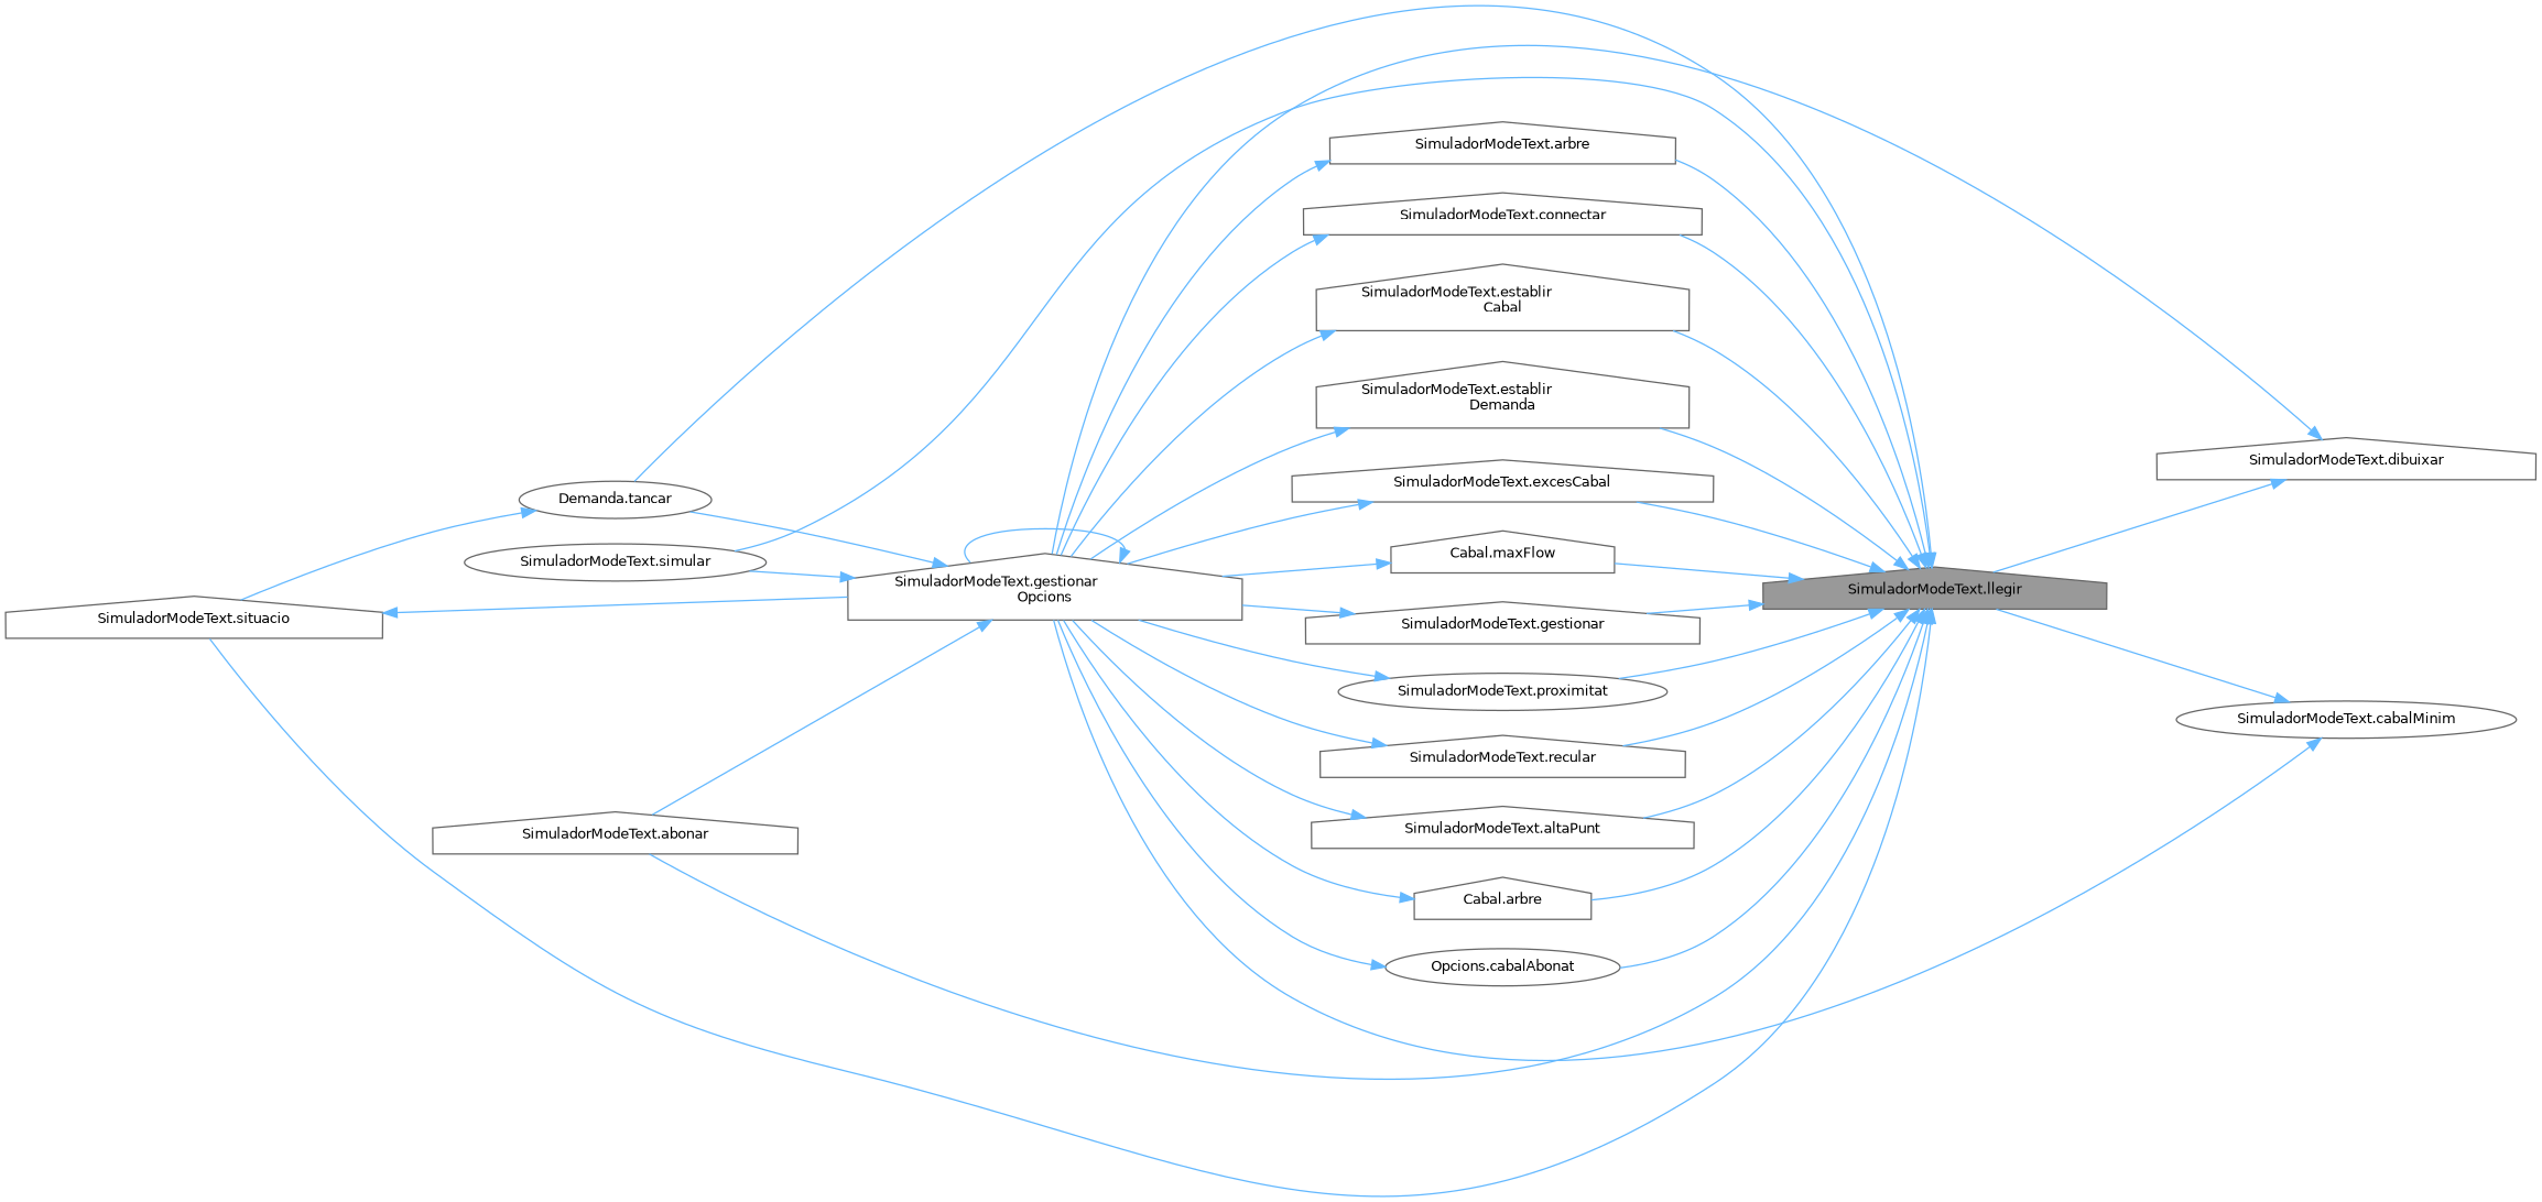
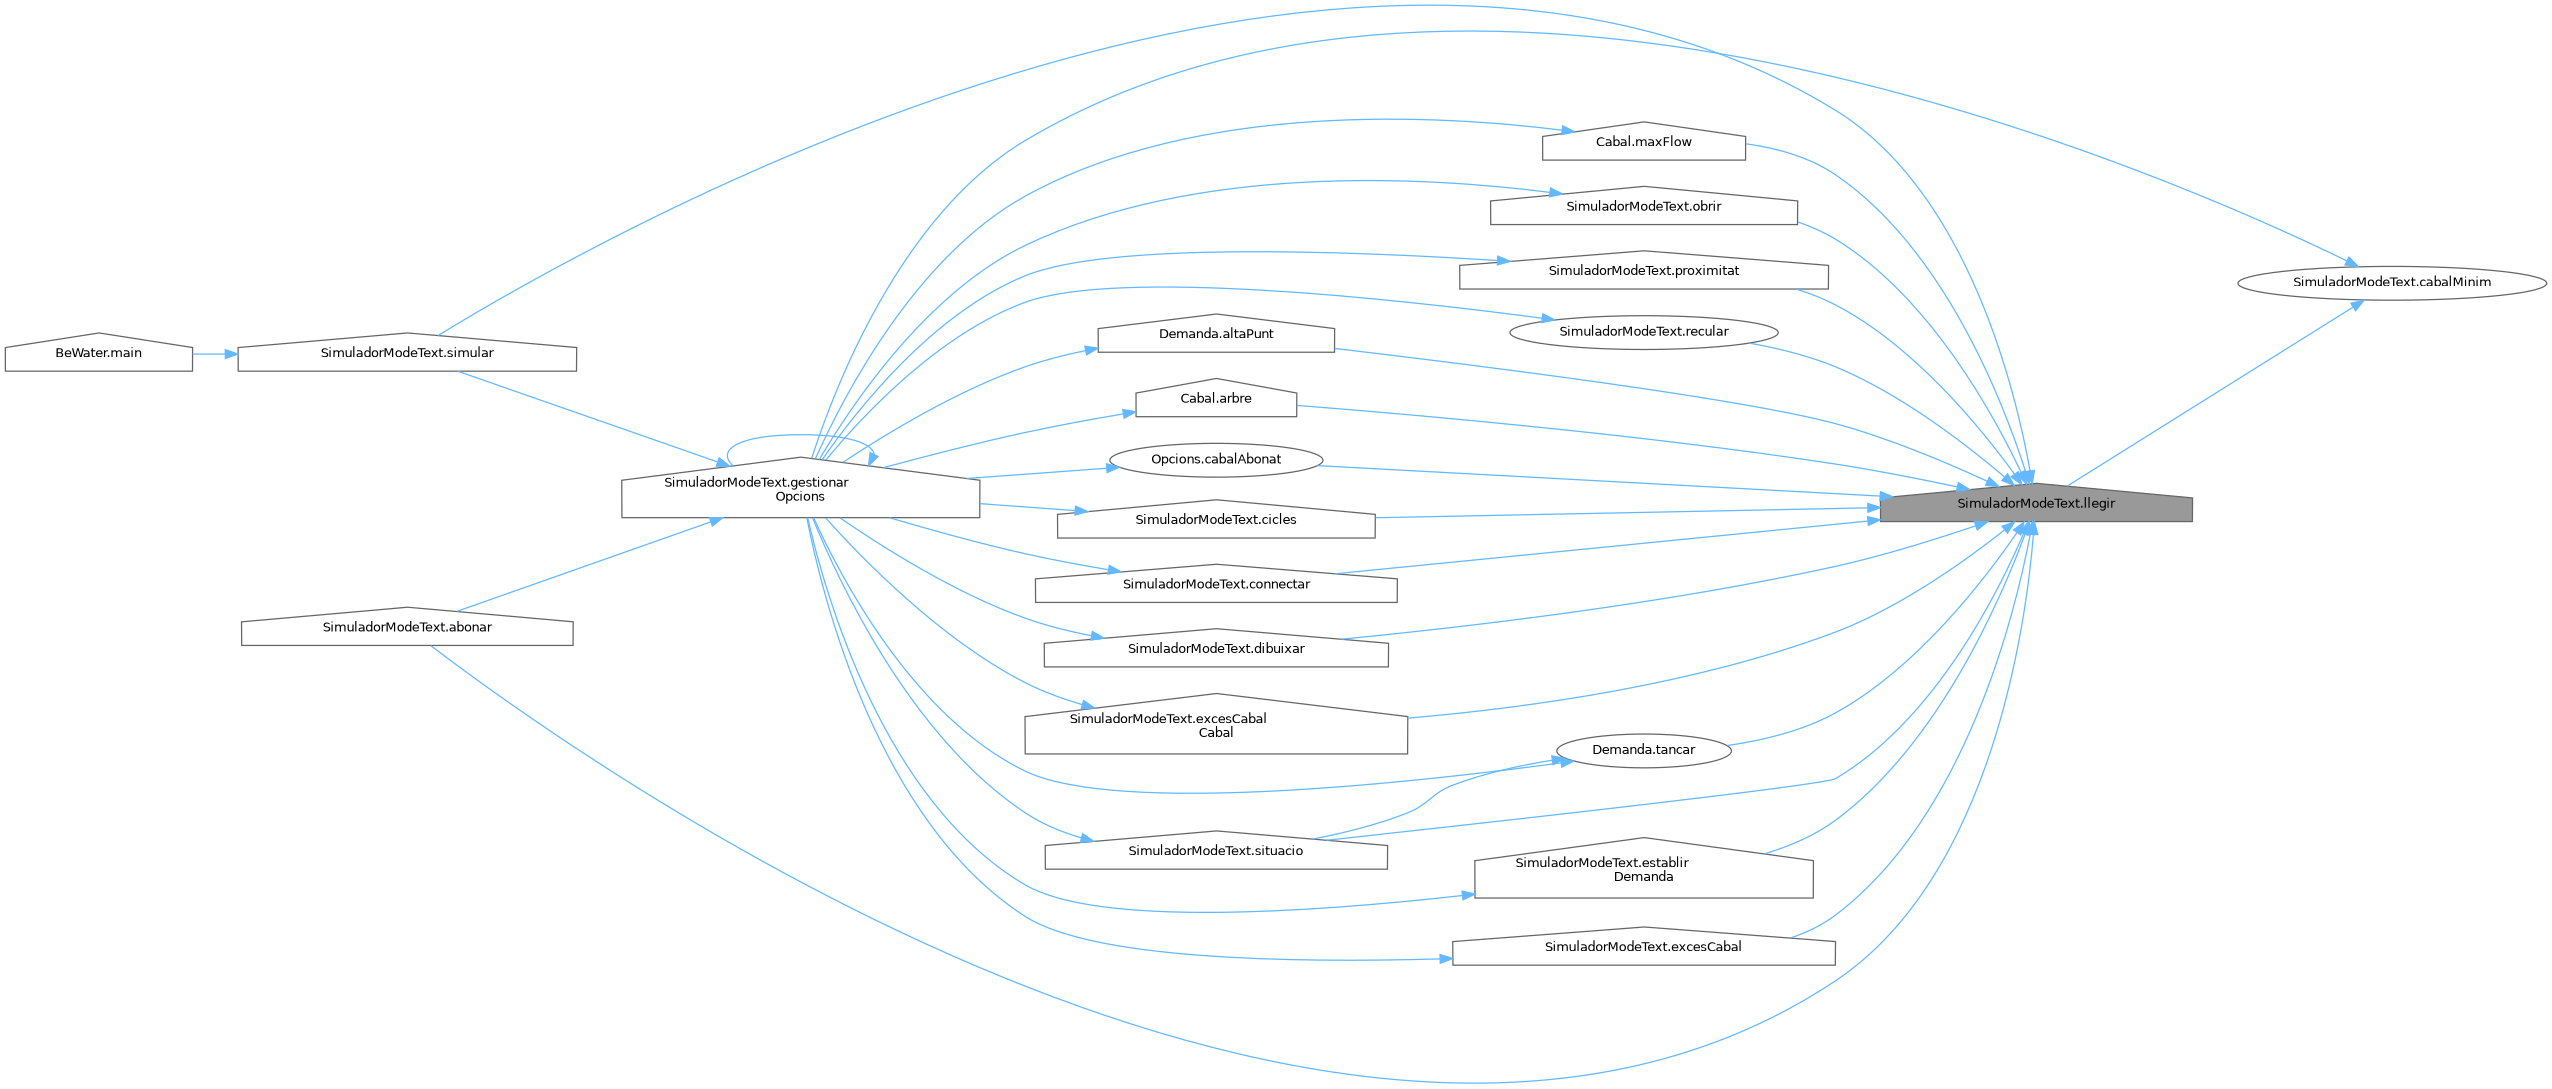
  digraph {
    rankdir=RL
    node [color=grey40 fillcolor=white fontname=Helvetica fontsize=10 shape=house style=filled]
    edge [color=steelblue1 dir=back fontname=Helvetica fontsize=10 labelfontname=Helvetica labelfontsize=10 style=solid]
    n1 [color=gray40 fillcolor=grey60 fontcolor=black height=0.2 label="SimuladorModeText.llegir" width=0.4]
    n2 [height=0.2 label="SimuladorModeText.abonar" width=0.4]
-   n3 [height=0.2 label="SimuladorModeText.simular" shape=ellipse width=0.4]
-   n4 [height=0.2 label="SimuladorModeText.altaPunt" width=0.4]
+   n3 [height=0.2 label="SimuladorModeText.simular" width=0.4]
+   n4 [height=0.2 label="Demanda.altaPunt" width=0.4]
    n5 [height=0.2 label="Cabal.arbre" width=0.4]
    n6 [height=0.2 label="Opcions.cabalAbonat" shape=ellipse width=0.4]
-   n7 [height=0.2 label="SimuladorModeText.arbre" width=0.4]
+   n7 [height=0.2 label="SimuladorModeText.cicles" width=0.4]
    n8 [height=0.2 label="SimuladorModeText.connectar" width=0.4]
    n9 [height=0.2 label="SimuladorModeText.dibuixar" width=0.4]
-   n10 [height=0.2 label="SimuladorModeText.establir\lCabal" width=0.4]
+   n10 [height=0.2 label="SimuladorModeText.excesCabal\lCabal" width=0.4]
    n11 [height=0.2 label="SimuladorModeText.establir\lDemanda" width=0.4]
    n12 [height=0.2 label="SimuladorModeText.excesCabal" width=0.4]
    n13 [height=0.2 label="Cabal.maxFlow" width=0.4]
-   n14 [height=0.2 label="SimuladorModeText.gestionar" width=0.4]
-   n15 [height=0.2 label="SimuladorModeText.proximitat" shape=ellipse width=0.4]
-   n16 [height=0.2 label="SimuladorModeText.recular" width=0.4]
+   n14 [height=0.2 label="SimuladorModeText.obrir" width=0.4]
+   n15 [height=0.2 label="SimuladorModeText.proximitat" width=0.4]
+   n16 [height=0.2 label="SimuladorModeText.recular" shape=ellipse width=0.4]
    n17 [height=0.2 label="SimuladorModeText.situacio" width=0.4]
    n18 [height=0.2 label="Demanda.tancar" shape=ellipse width=0.4]
+   n19 [height=0.2 label="BeWater.main" width=0.4]
    n20 [height=0.2 label="SimuladorModeText.gestionar\lOpcions" width=0.4]
    n21 [height=0.2 label="SimuladorModeText.cabalMinim" shape=ellipse width=0.4]
    n1 -> n2
    n1 -> n3
    n1 -> n4
    n1 -> n5
    n1 -> n6
    n1 -> n7
    n1 -> n8
-   n9 -> n1
+   n1 -> n9
    n1 -> n10
    n1 -> n11
    n1 -> n12
    n1 -> n13
    n1 -> n14
    n1 -> n15
    n1 -> n16
    n1 -> n17
    n1 -> n18
+   n3 -> n19
    n4 -> n20
    n5 -> n20
    n6 -> n20
    n7 -> n20
    n8 -> n20
    n9 -> n20
    n10 -> n20
    n11 -> n20
    n12 -> n20
    n13 -> n20
    n14 -> n20
    n15 -> n20
    n16 -> n20
    n17 -> n20
    n18 -> n17
-   n20 -> n18
+   n18 -> n20
    n20 -> n2
    n20 -> n3
    n20 -> n20
    n21 -> n1
    n21 -> n20
  }
